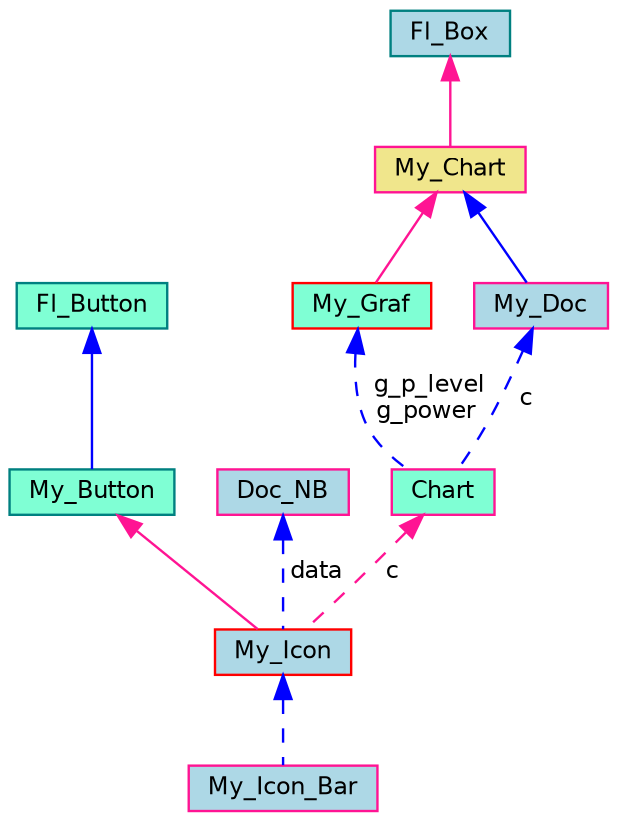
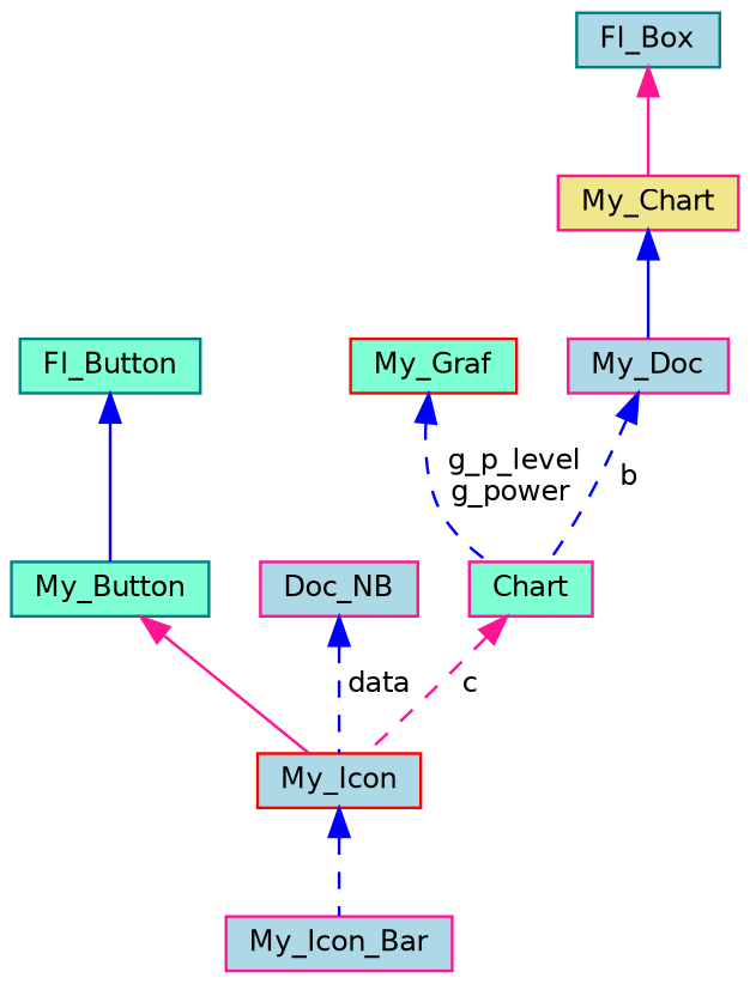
  digraph {
    node [color=deeppink fillcolor=lightblue fontname=Helvetica fontsize=10 shape=record style=filled]
    edge [color=blue dir=back fontname=Helvetica fontsize=10 labelfontname=Helvetica labelfontsize=10 style=dashed]
    n1 [fontcolor=black height=0.2 label=My_Icon_Bar width=0.4]
    n2 [color=red height=0.2 label=My_Icon width=0.4]
    n3 [color=teal fillcolor=aquamarine height=0.2 label=My_Button width=0.4]
    n4 [color=teal fillcolor=aquamarine height=0.2 label=Fl_Button width=0.4]
    n5 [height=0.2 label=Doc_NB width=0.4]
    n6 [fillcolor=aquamarine height=0.2 label=Chart width=0.4]
    n7 [color=red fillcolor=aquamarine height=0.2 label=My_Graf width=0.4]
    n8 [fillcolor=khaki height=0.2 label=My_Chart width=0.4]
    n9 [height=0.2 label=My_Doc width=0.4]
    n10 [color=teal height=0.2 label=Fl_Box width=0.4]
    n2 -> n1
    n3 -> n2 [color=deeppink style=solid]
    n4 -> n3 [style=solid]
    n5 -> n2 [label=" data"]
    n6 -> n2 [color=deeppink label=" c"]
    n7 -> n6 [label=" g_p_level\ng_power"]
-   n8 -> n7 [color=deeppink style=solid]
    n8 -> n9 [style=solid]
-   n9 -> n6 [label=" c"]
+   n9 -> n6 [label=" b"]
    n10 -> n8 [color=deeppink style=solid]
  }
